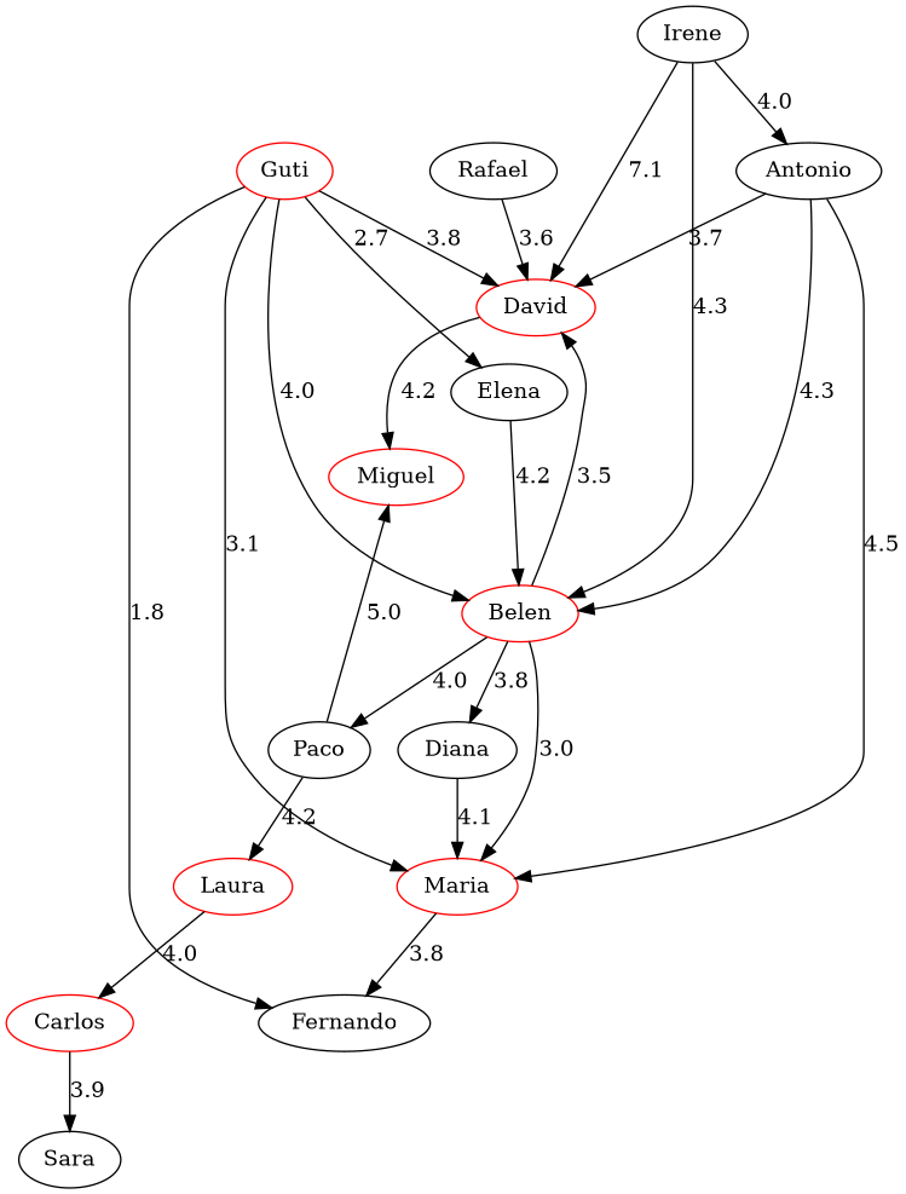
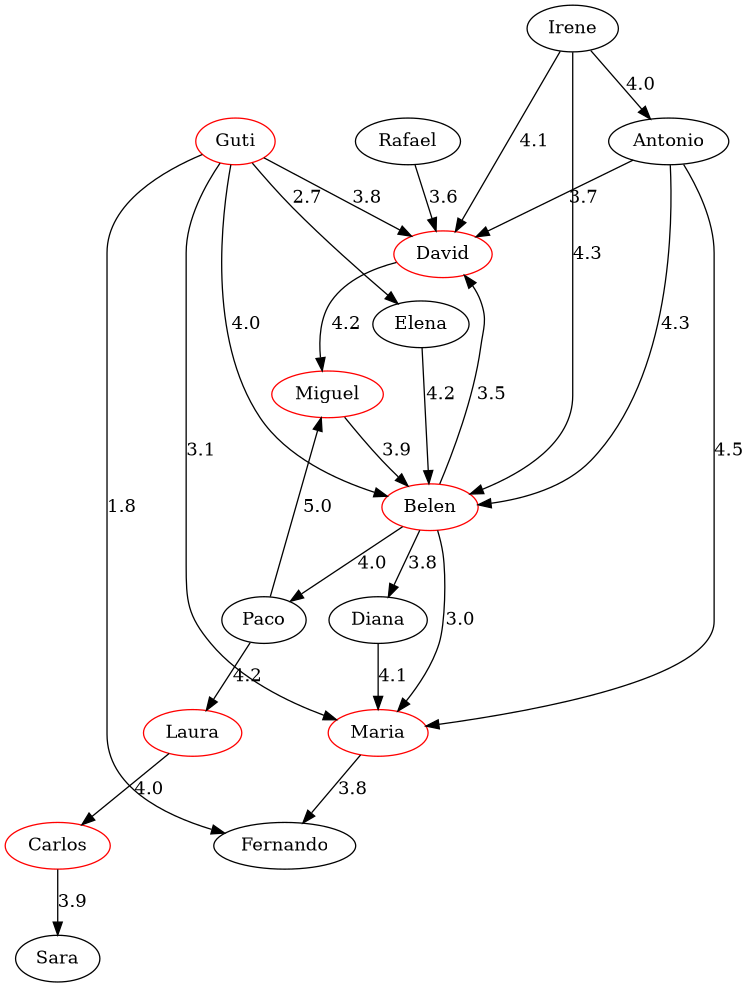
  strict digraph {
    edge [color=black]
    n1 [label=Diana]
    n2 [color=red label=Maria]
    n3 [color=red label=David]
    n4 [color=red label=Miguel]
    n5 [label=Fernando]
    n6 [color=red label=Guti]
    n7 [color=red label=Belen]
    n8 [label=Elena]
    n9 [label=Paco]
    n10 [color=red label=Laura]
    n11 [label=Rafael]
    n12 [color=black label=Irene]
    n13 [label=Antonio]
    n14 [color=red label=Carlos]
    n15 [label=Sara]
    n1 -> n2 [label=4.1]
    n2 -> n5 [label=3.8]
    n3 -> n4 [label=4.2]
+   n4 -> n7 [label=3.9]
    n6 -> n2 [label=3.1]
    n6 -> n3 [label=3.8]
    n6 -> n5 [label=1.8]
    n6 -> n7 [label=4.0]
    n6 -> n8 [label=2.7]
    n7 -> n1 [label=3.8]
    n7 -> n2 [label=3.0]
    n7 -> n3 [label=3.5]
    n7 -> n9 [label=4.0]
    n8 -> n7 [label=4.2]
    n9 -> n4 [label=5.0]
    n9 -> n10 [label=4.2]
    n10 -> n14 [label=4.0]
    n11 -> n3 [label=3.6]
-   n12 -> n3 [label=7.1]
+   n12 -> n3 [label=4.1]
    n12 -> n7 [label=4.3]
    n12 -> n13 [label=4.0]
    n13 -> n2 [label=4.5]
    n13 -> n3 [label=3.7]
    n13 -> n7 [label=4.3]
    n14 -> n15 [label=3.9]
  }
